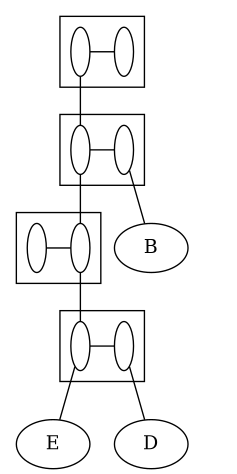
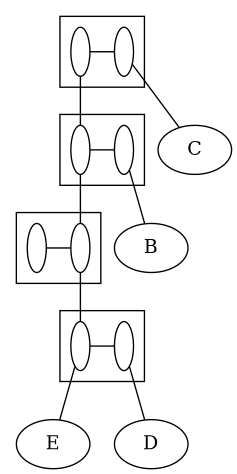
  digraph {
    compound=True
    node [fillcolor=white fixedsize=True]
    edge [arrowhead=none]
    n1 [label=" " width=0.2]
    n2 [label=" " width=0.2]
    n3 [label=" " width=0.2]
    n4 [label=" " width=0.2]
    n5 [label=" " width=0.2]
    n6 [label=" " width=0.2]
    n7 [label=" " width=0.2]
    n8 [label=" " width=0.2]
+   C [fillcolor="" fixedsize=""]
    B [fillcolor="" fixedsize=""]
    E [fillcolor="" fixedsize=""]
    D [fillcolor="" fixedsize=""]
    subgraph cluster_1 {
      subgraph sub_2 {
        rank=same
        n1
        n2
      }
    }
    subgraph cluster_3 {
      subgraph sub_4 {
        rank=same
        n3
        n4
      }
    }
    subgraph cluster_5 {
      subgraph sub_6 {
        rank=same
        n5
        n6
      }
    }
    subgraph cluster_7 {
      subgraph sub_8 {
        rank=same
        n7
        n8
      }
    }
    n1 -> n3
    n2 -> n1
+   n2 -> C
    n3 -> n5
    n4 -> n3
    n4 -> B
    n5 -> n7
    n6 -> n5
    n7 -> n8
    n7 -> E
    n8 -> D
  }
